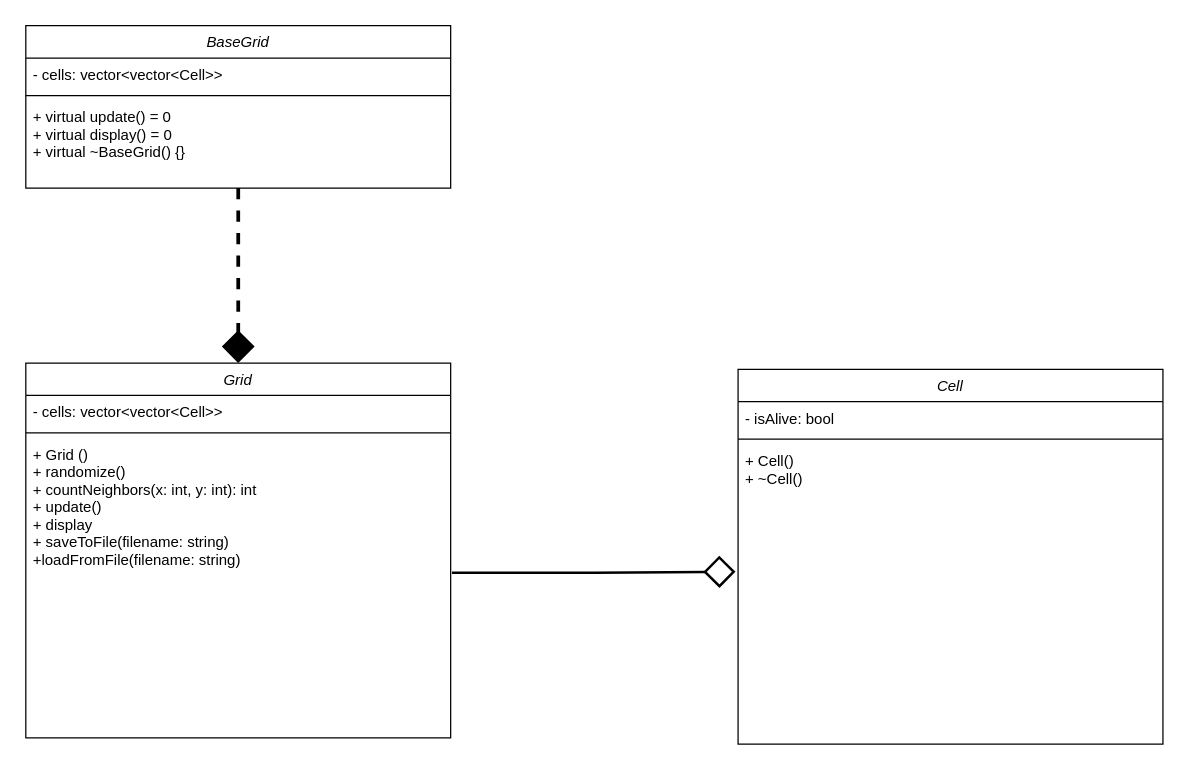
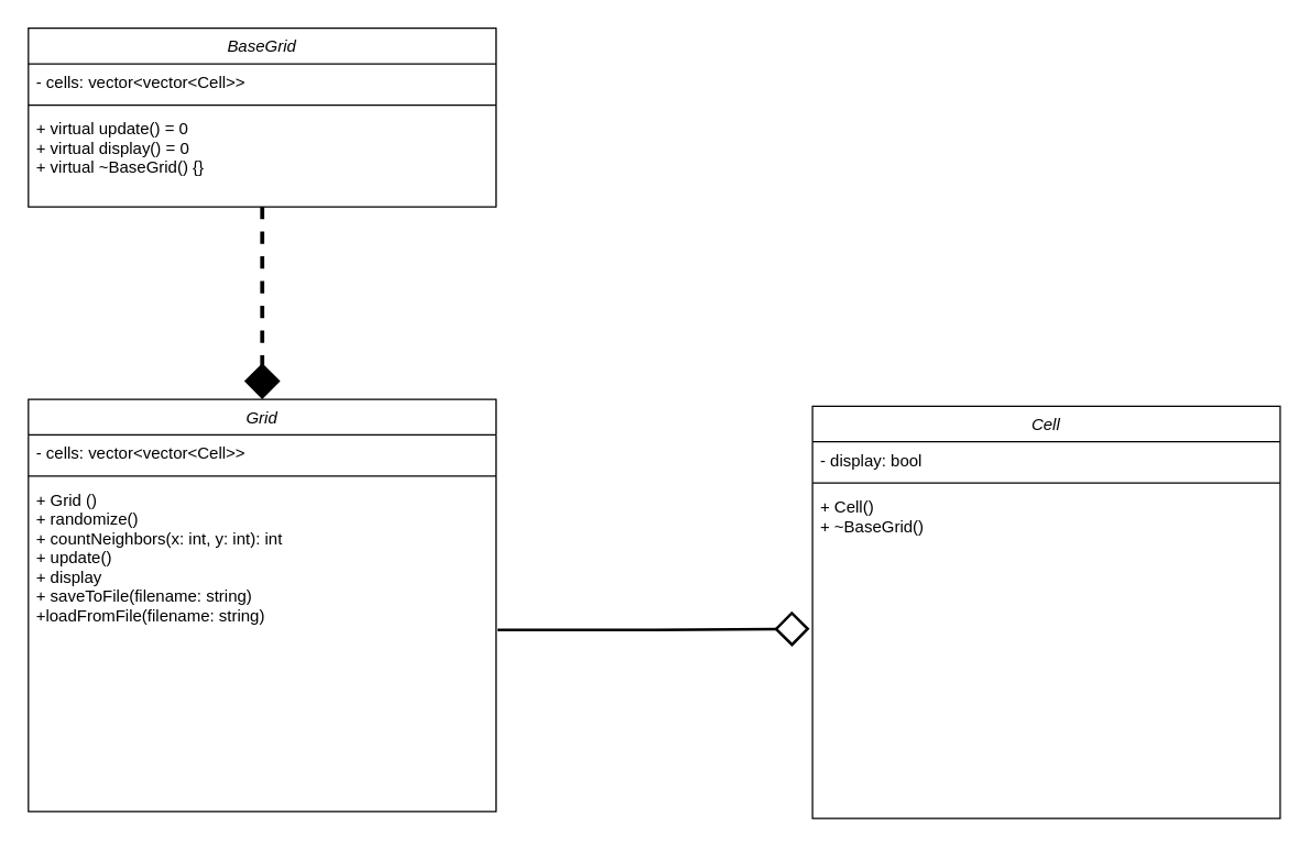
  <mxCell id="0" />
  <mxCell id="1" parent="0" />
  <mxCell id="2" value="Grid" style="swimlane;fontStyle=2;align=center;verticalAlign=top;childLayout=stackLayout;horizontal=1;startSize=26;horizontalStack=0;resizeParent=1;resizeLast=0;collapsible=1;marginBottom=0;rounded=0;shadow=0;strokeWidth=1;" parent="1" vertex="1"><mxGeometry x="20" y="290" width="340" height="300" as="geometry"><mxRectangle x="230" y="140" width="160" height="26" as="alternateBounds" /></mxGeometry></mxCell>
  <mxCell id="3" value="- cells: vector&lt;vector&lt;Cell&gt;&gt;" style="text;align=left;verticalAlign=top;spacingLeft=4;spacingRight=4;overflow=hidden;rotatable=0;points=[[0,0.5],[1,0.5]];portConstraint=eastwest;" parent="2" vertex="1"><mxGeometry y="26" width="340" height="26" as="geometry" /></mxCell>
  <mxCell id="4" value="" style="line;html=1;strokeWidth=1;align=left;verticalAlign=middle;spacingTop=-1;spacingLeft=3;spacingRight=3;rotatable=0;labelPosition=right;points=[];portConstraint=eastwest;" parent="2" vertex="1"><mxGeometry y="52" width="340" height="8" as="geometry" /></mxCell>
  <mxCell id="5" value="+ Grid ()&#10;+ randomize()&#10;+ countNeighbors(x: int, y: int): int&#10;+ update()&#10;+ display&#10;+ saveToFile(filename: string)&#10;+loadFromFile(filename: string)" style="text;align=left;verticalAlign=top;spacingLeft=4;spacingRight=4;overflow=hidden;rotatable=0;points=[[0,0.5],[1,0.5]];portConstraint=eastwest;" parent="2" vertex="1"><mxGeometry y="60" width="340" height="190" as="geometry" /></mxCell>
  <mxCell id="6" style="edgeStyle=orthogonalEdgeStyle;rounded=1;orthogonalLoop=1;jettySize=auto;html=1;entryX=-0.006;entryY=0.537;entryDx=0;entryDy=0;strokeWidth=2;curved=0;endArrow=diamond;endFill=0;targetPerimeterSpacing=1;endSize=21;entryPerimeter=0;exitX=1.003;exitY=0.568;exitDx=0;exitDy=0;exitPerimeter=0;" edge="1" parent="1" source="5" target="10"><mxGeometry relative="1" as="geometry"><mxPoint x="660" y="150" as="sourcePoint" /><mxPoint x="430" y="150" as="targetPoint" /></mxGeometry></mxCell>
  <mxCell id="7" value="Cell" style="swimlane;fontStyle=2;align=center;verticalAlign=top;childLayout=stackLayout;horizontal=1;startSize=26;horizontalStack=0;resizeParent=1;resizeLast=0;collapsible=1;marginBottom=0;rounded=0;shadow=0;strokeWidth=1;" vertex="1" parent="1"><mxGeometry x="590" y="295" width="340" height="300" as="geometry"><mxRectangle x="230" y="140" width="160" height="26" as="alternateBounds" /></mxGeometry></mxCell>
- <mxCell id="8" value="- isAlive: bool" style="text;align=left;verticalAlign=top;spacingLeft=4;spacingRight=4;overflow=hidden;rotatable=0;points=[[0,0.5],[1,0.5]];portConstraint=eastwest;" vertex="1" parent="7"><mxGeometry y="26" width="340" height="26" as="geometry" /></mxCell>
+ <mxCell id="8" value="- display: bool" style="text;align=left;verticalAlign=top;spacingLeft=4;spacingRight=4;overflow=hidden;rotatable=0;points=[[0,0.5],[1,0.5]];portConstraint=eastwest;" vertex="1" parent="7"><mxGeometry y="26" width="340" height="26" as="geometry" /></mxCell>
  <mxCell id="9" value="" style="line;html=1;strokeWidth=1;align=left;verticalAlign=middle;spacingTop=-1;spacingLeft=3;spacingRight=3;rotatable=0;labelPosition=right;points=[];portConstraint=eastwest;" vertex="1" parent="7"><mxGeometry y="52" width="340" height="8" as="geometry" /></mxCell>
- <mxCell id="10" value="+ Cell()&#10;+ ~Cell()" style="text;align=left;verticalAlign=top;spacingLeft=4;spacingRight=4;overflow=hidden;rotatable=0;points=[[0,0.5],[1,0.5]];portConstraint=eastwest;" vertex="1" parent="7"><mxGeometry y="60" width="340" height="190" as="geometry" /></mxCell>
+ <mxCell id="10" value="+ Cell()&#10;+ ~BaseGrid()" style="text;align=left;verticalAlign=top;spacingLeft=4;spacingRight=4;overflow=hidden;rotatable=0;points=[[0,0.5],[1,0.5]];portConstraint=eastwest;" vertex="1" parent="7"><mxGeometry y="60" width="340" height="190" as="geometry" /></mxCell>
  <mxCell id="11" style="edgeStyle=orthogonalEdgeStyle;rounded=0;orthogonalLoop=1;jettySize=auto;html=1;strokeWidth=3;endArrow=diamond;endFill=1;startSize=8;endSize=19;dashed=1;" edge="1" parent="1" source="12" target="2"><mxGeometry relative="1" as="geometry" /></mxCell>
  <mxCell id="12" value="BaseGrid" style="swimlane;fontStyle=2;align=center;verticalAlign=top;childLayout=stackLayout;horizontal=1;startSize=26;horizontalStack=0;resizeParent=1;resizeLast=0;collapsible=1;marginBottom=0;rounded=0;shadow=0;strokeWidth=1;" vertex="1" parent="1"><mxGeometry x="20" y="20" width="340" height="130" as="geometry"><mxRectangle x="230" y="140" width="160" height="26" as="alternateBounds" /></mxGeometry></mxCell>
  <mxCell id="13" value="- cells: vector&lt;vector&lt;Cell&gt;&gt;" style="text;align=left;verticalAlign=top;spacingLeft=4;spacingRight=4;overflow=hidden;rotatable=0;points=[[0,0.5],[1,0.5]];portConstraint=eastwest;" vertex="1" parent="12"><mxGeometry y="26" width="340" height="26" as="geometry" /></mxCell>
  <mxCell id="14" value="" style="line;html=1;strokeWidth=1;align=left;verticalAlign=middle;spacingTop=-1;spacingLeft=3;spacingRight=3;rotatable=0;labelPosition=right;points=[];portConstraint=eastwest;" vertex="1" parent="12"><mxGeometry y="52" width="340" height="8" as="geometry" /></mxCell>
  <mxCell id="15" value="+ virtual update() = 0&#10;+ virtual display() = 0&#10;+ virtual ~BaseGrid() {}" style="text;align=left;verticalAlign=top;spacingLeft=4;spacingRight=4;overflow=hidden;rotatable=0;points=[[0,0.5],[1,0.5]];portConstraint=eastwest;" vertex="1" parent="12"><mxGeometry y="60" width="340" height="70" as="geometry" /></mxCell>
